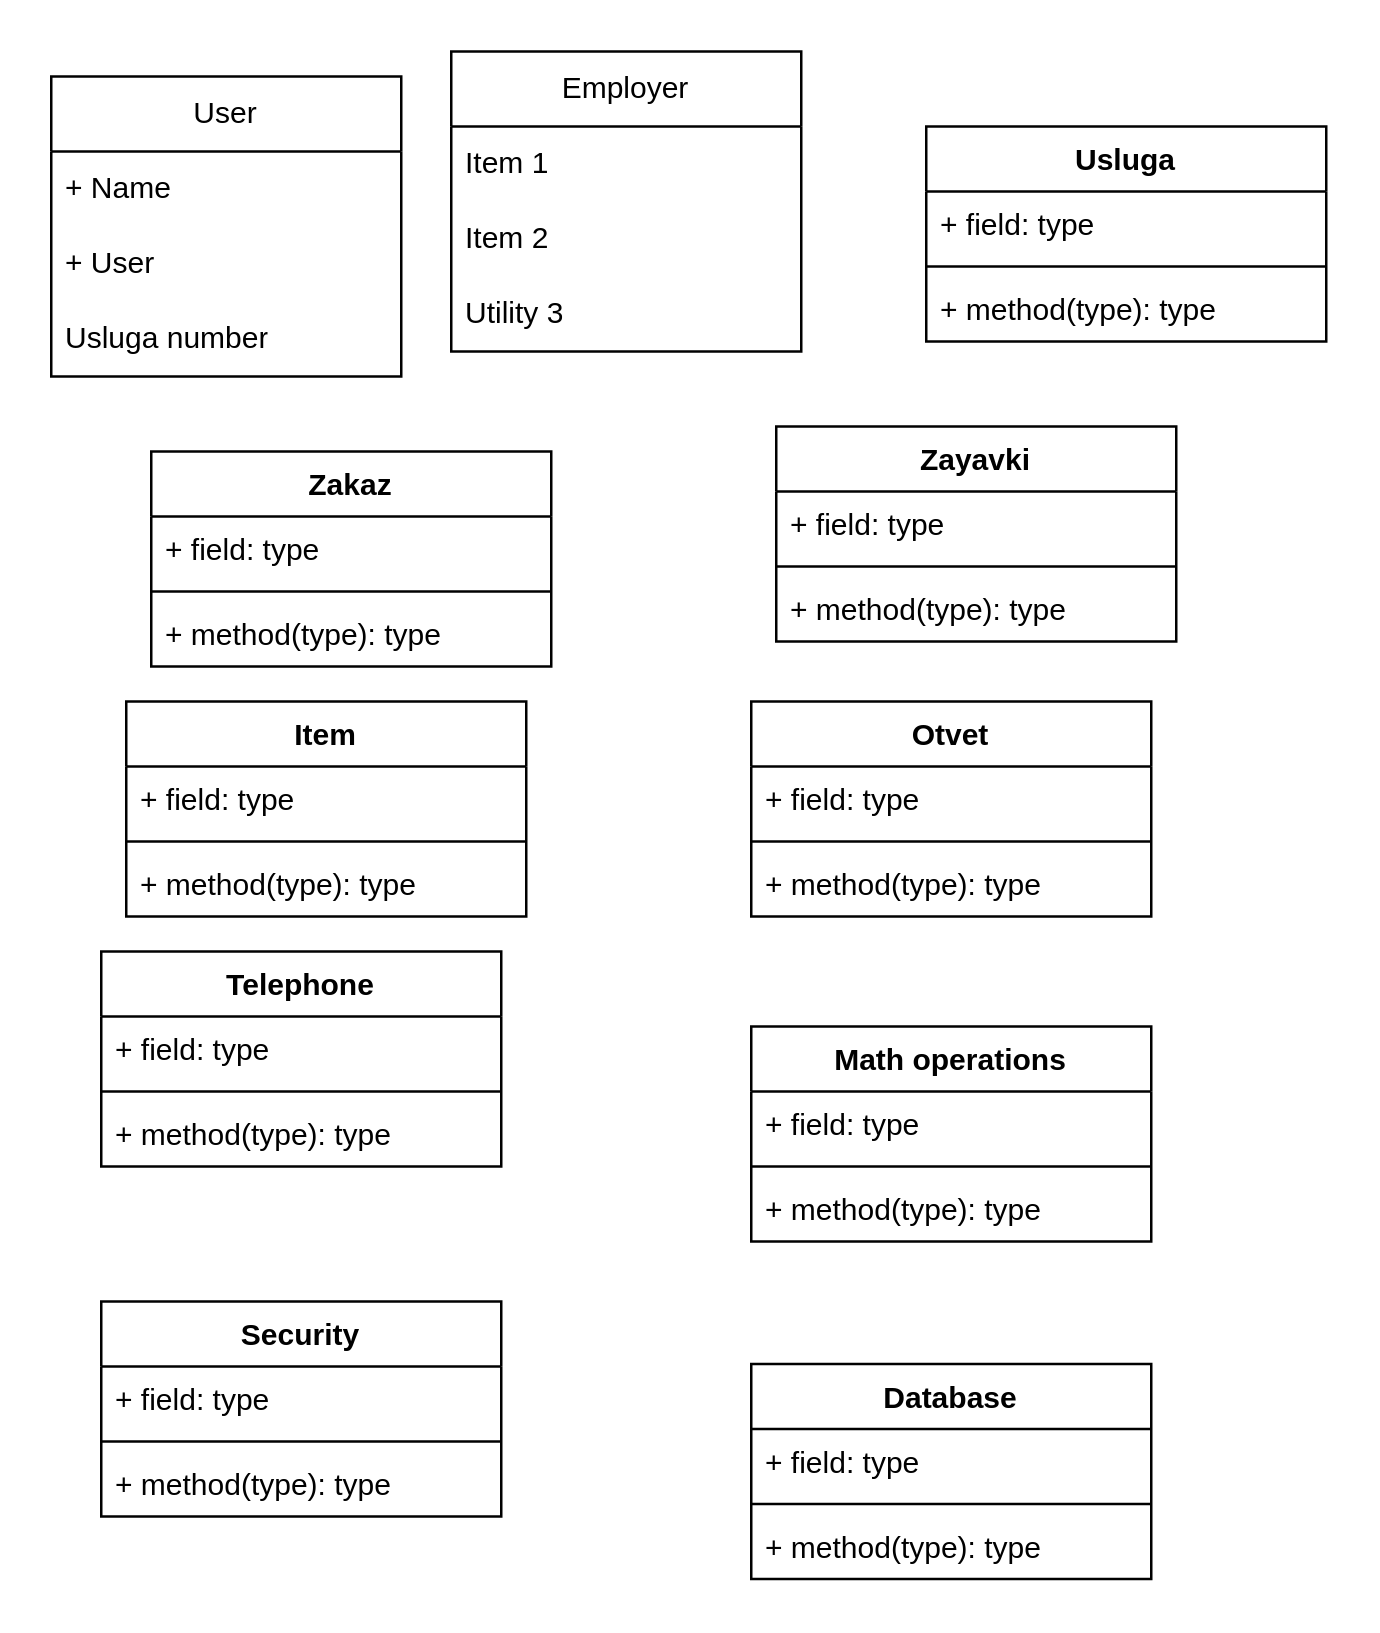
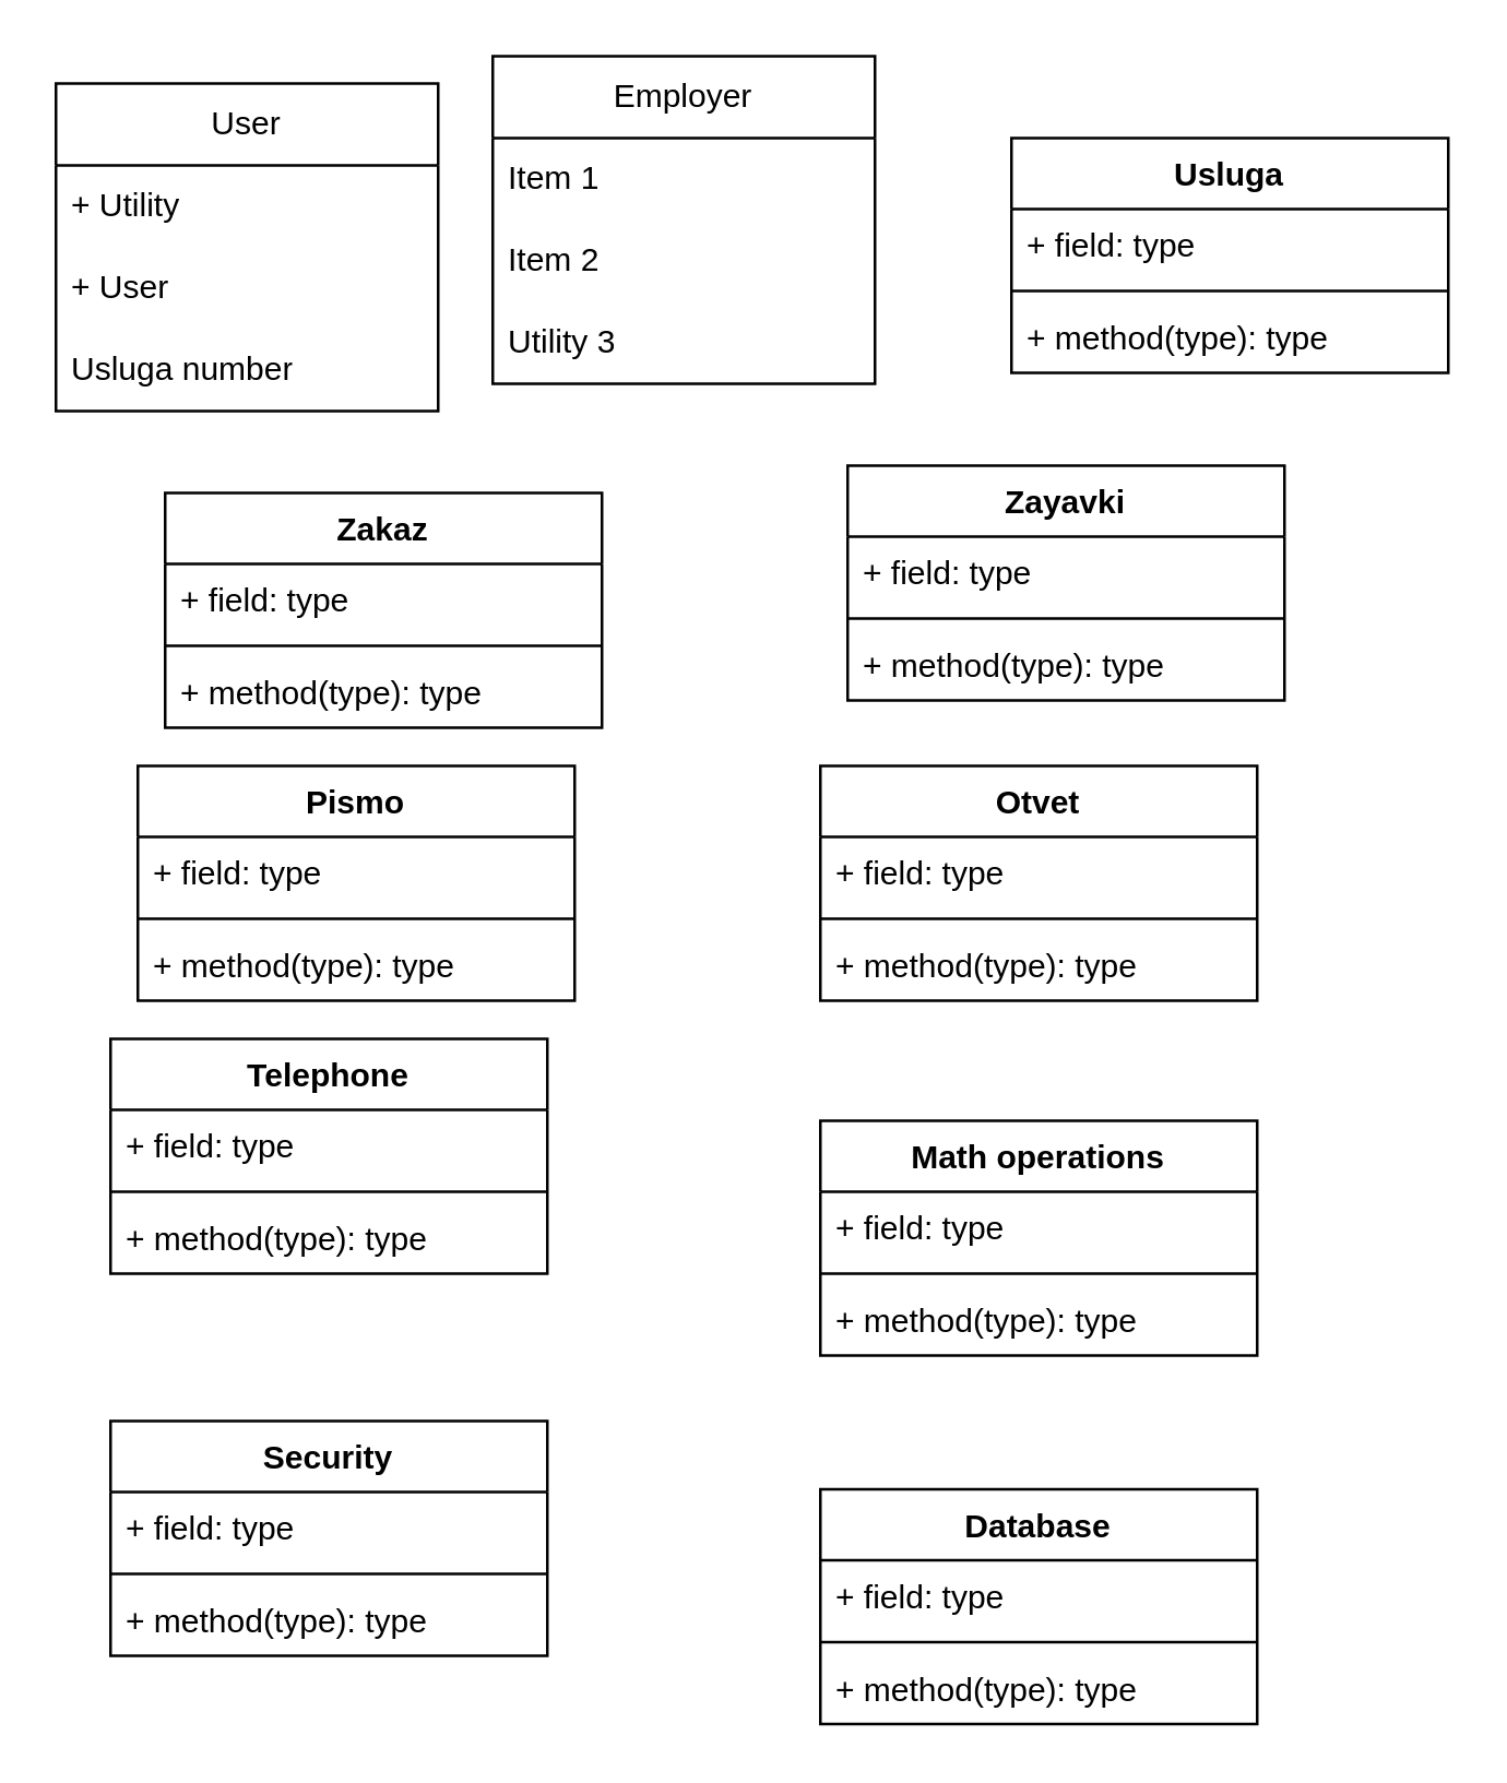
  <mxCell id="0" />
  <mxCell id="1" parent="0" />
  <mxCell id="2" value="Employer" style="swimlane;fontStyle=0;childLayout=stackLayout;horizontal=1;startSize=30;horizontalStack=0;resizeParent=1;resizeParentMax=0;resizeLast=0;collapsible=1;marginBottom=0;whiteSpace=wrap;html=1;" parent="1" vertex="1"><mxGeometry x="180" y="20" width="140" height="120" as="geometry"><mxRectangle x="200" y="90" width="100" height="30" as="alternateBounds" /></mxGeometry></mxCell>
  <mxCell id="3" value="Item 1" style="text;strokeColor=none;fillColor=none;align=left;verticalAlign=middle;spacingLeft=4;spacingRight=4;overflow=hidden;points=[[0,0.5],[1,0.5]];portConstraint=eastwest;rotatable=0;whiteSpace=wrap;html=1;" parent="2" vertex="1"><mxGeometry y="30" width="140" height="30" as="geometry" /></mxCell>
  <mxCell id="4" value="Item 2" style="text;strokeColor=none;fillColor=none;align=left;verticalAlign=middle;spacingLeft=4;spacingRight=4;overflow=hidden;points=[[0,0.5],[1,0.5]];portConstraint=eastwest;rotatable=0;whiteSpace=wrap;html=1;" parent="2" vertex="1"><mxGeometry y="60" width="140" height="30" as="geometry" /></mxCell>
  <mxCell id="5" value="Utility 3" style="text;strokeColor=none;fillColor=none;align=left;verticalAlign=middle;spacingLeft=4;spacingRight=4;overflow=hidden;points=[[0,0.5],[1,0.5]];portConstraint=eastwest;rotatable=0;whiteSpace=wrap;html=1;" parent="2" vertex="1"><mxGeometry y="90" width="140" height="30" as="geometry" /></mxCell>
  <mxCell id="6" value="User" style="swimlane;fontStyle=0;childLayout=stackLayout;horizontal=1;startSize=30;horizontalStack=0;resizeParent=1;resizeParentMax=0;resizeLast=0;collapsible=1;marginBottom=0;whiteSpace=wrap;html=1;" parent="1" vertex="1"><mxGeometry x="20" y="30" width="140" height="120" as="geometry"><mxRectangle x="70" y="150" width="120" height="30" as="alternateBounds" /></mxGeometry></mxCell>
- <mxCell id="7" value="+ Name" style="text;strokeColor=none;fillColor=none;align=left;verticalAlign=middle;spacingLeft=4;spacingRight=4;overflow=hidden;points=[[0,0.5],[1,0.5]];portConstraint=eastwest;rotatable=0;whiteSpace=wrap;html=1;" parent="6" vertex="1"><mxGeometry y="30" width="140" height="30" as="geometry" /></mxCell>
+ <mxCell id="7" value="+ Utility" style="text;strokeColor=none;fillColor=none;align=left;verticalAlign=middle;spacingLeft=4;spacingRight=4;overflow=hidden;points=[[0,0.5],[1,0.5]];portConstraint=eastwest;rotatable=0;whiteSpace=wrap;html=1;" parent="6" vertex="1"><mxGeometry y="30" width="140" height="30" as="geometry" /></mxCell>
  <mxCell id="8" value="+ User" style="text;strokeColor=none;fillColor=none;align=left;verticalAlign=middle;spacingLeft=4;spacingRight=4;overflow=hidden;points=[[0,0.5],[1,0.5]];portConstraint=eastwest;rotatable=0;whiteSpace=wrap;html=1;" parent="6" vertex="1"><mxGeometry y="60" width="140" height="30" as="geometry" /></mxCell>
  <mxCell id="9" value="Usluga number" style="text;strokeColor=none;fillColor=none;align=left;verticalAlign=middle;spacingLeft=4;spacingRight=4;overflow=hidden;points=[[0,0.5],[1,0.5]];portConstraint=eastwest;rotatable=0;whiteSpace=wrap;html=1;" parent="6" vertex="1"><mxGeometry y="90" width="140" height="30" as="geometry" /></mxCell>
  <mxCell id="10" value="Usluga" style="swimlane;fontStyle=1;align=center;verticalAlign=top;childLayout=stackLayout;horizontal=1;startSize=26;horizontalStack=0;resizeParent=1;resizeParentMax=0;resizeLast=0;collapsible=1;marginBottom=0;whiteSpace=wrap;html=1;" parent="1" vertex="1"><mxGeometry x="370" y="50" width="160" height="86" as="geometry"><mxRectangle x="350" y="140" width="80" height="30" as="alternateBounds" /></mxGeometry></mxCell>
  <mxCell id="11" value="+ field: type" style="text;strokeColor=none;fillColor=none;align=left;verticalAlign=top;spacingLeft=4;spacingRight=4;overflow=hidden;rotatable=0;points=[[0,0.5],[1,0.5]];portConstraint=eastwest;whiteSpace=wrap;html=1;" parent="10" vertex="1"><mxGeometry y="26" width="160" height="26" as="geometry" /></mxCell>
  <mxCell id="12" value="" style="line;strokeWidth=1;fillColor=none;align=left;verticalAlign=middle;spacingTop=-1;spacingLeft=3;spacingRight=3;rotatable=0;labelPosition=right;points=[];portConstraint=eastwest;strokeColor=inherit;" parent="10" vertex="1"><mxGeometry y="52" width="160" height="8" as="geometry" /></mxCell>
  <mxCell id="13" value="+ method(type): type" style="text;strokeColor=none;fillColor=none;align=left;verticalAlign=top;spacingLeft=4;spacingRight=4;overflow=hidden;rotatable=0;points=[[0,0.5],[1,0.5]];portConstraint=eastwest;whiteSpace=wrap;html=1;" parent="10" vertex="1"><mxGeometry y="60" width="160" height="26" as="geometry" /></mxCell>
  <mxCell id="14" value="Zayavki" style="swimlane;fontStyle=1;align=center;verticalAlign=top;childLayout=stackLayout;horizontal=1;startSize=26;horizontalStack=0;resizeParent=1;resizeParentMax=0;resizeLast=0;collapsible=1;marginBottom=0;whiteSpace=wrap;html=1;" parent="1" vertex="1"><mxGeometry x="310" y="170" width="160" height="86" as="geometry"><mxRectangle x="310" y="230" width="80" height="30" as="alternateBounds" /></mxGeometry></mxCell>
  <mxCell id="15" value="+ field: type" style="text;strokeColor=none;fillColor=none;align=left;verticalAlign=top;spacingLeft=4;spacingRight=4;overflow=hidden;rotatable=0;points=[[0,0.5],[1,0.5]];portConstraint=eastwest;whiteSpace=wrap;html=1;" parent="14" vertex="1"><mxGeometry y="26" width="160" height="26" as="geometry" /></mxCell>
  <mxCell id="16" value="" style="line;strokeWidth=1;fillColor=none;align=left;verticalAlign=middle;spacingTop=-1;spacingLeft=3;spacingRight=3;rotatable=0;labelPosition=right;points=[];portConstraint=eastwest;strokeColor=inherit;" parent="14" vertex="1"><mxGeometry y="52" width="160" height="8" as="geometry" /></mxCell>
  <mxCell id="17" value="+ method(type): type" style="text;strokeColor=none;fillColor=none;align=left;verticalAlign=top;spacingLeft=4;spacingRight=4;overflow=hidden;rotatable=0;points=[[0,0.5],[1,0.5]];portConstraint=eastwest;whiteSpace=wrap;html=1;" parent="14" vertex="1"><mxGeometry y="60" width="160" height="26" as="geometry" /></mxCell>
  <mxCell id="18" value="Zakaz" style="swimlane;fontStyle=1;align=center;verticalAlign=top;childLayout=stackLayout;horizontal=1;startSize=26;horizontalStack=0;resizeParent=1;resizeParentMax=0;resizeLast=0;collapsible=1;marginBottom=0;whiteSpace=wrap;html=1;" parent="1" vertex="1"><mxGeometry x="60" y="180" width="160" height="86" as="geometry"><mxRectangle x="140" y="230" width="70" height="30" as="alternateBounds" /></mxGeometry></mxCell>
  <mxCell id="19" value="+ field: type" style="text;strokeColor=none;fillColor=none;align=left;verticalAlign=top;spacingLeft=4;spacingRight=4;overflow=hidden;rotatable=0;points=[[0,0.5],[1,0.5]];portConstraint=eastwest;whiteSpace=wrap;html=1;" parent="18" vertex="1"><mxGeometry y="26" width="160" height="26" as="geometry" /></mxCell>
  <mxCell id="20" value="" style="line;strokeWidth=1;fillColor=none;align=left;verticalAlign=middle;spacingTop=-1;spacingLeft=3;spacingRight=3;rotatable=0;labelPosition=right;points=[];portConstraint=eastwest;strokeColor=inherit;" parent="18" vertex="1"><mxGeometry y="52" width="160" height="8" as="geometry" /></mxCell>
  <mxCell id="21" value="+ method(type): type" style="text;strokeColor=none;fillColor=none;align=left;verticalAlign=top;spacingLeft=4;spacingRight=4;overflow=hidden;rotatable=0;points=[[0,0.5],[1,0.5]];portConstraint=eastwest;whiteSpace=wrap;html=1;" parent="18" vertex="1"><mxGeometry y="60" width="160" height="26" as="geometry" /></mxCell>
- <mxCell id="22" value="Item" style="swimlane;fontStyle=1;align=center;verticalAlign=top;childLayout=stackLayout;horizontal=1;startSize=26;horizontalStack=0;resizeParent=1;resizeParentMax=0;resizeLast=0;collapsible=1;marginBottom=0;whiteSpace=wrap;html=1;" parent="1" vertex="1"><mxGeometry x="50" y="280" width="160" height="86" as="geometry"><mxRectangle x="130" y="330" width="70" height="30" as="alternateBounds" /></mxGeometry></mxCell>
+ <mxCell id="22" value="Pismo" style="swimlane;fontStyle=1;align=center;verticalAlign=top;childLayout=stackLayout;horizontal=1;startSize=26;horizontalStack=0;resizeParent=1;resizeParentMax=0;resizeLast=0;collapsible=1;marginBottom=0;whiteSpace=wrap;html=1;" parent="1" vertex="1"><mxGeometry x="50" y="280" width="160" height="86" as="geometry"><mxRectangle x="130" y="330" width="70" height="30" as="alternateBounds" /></mxGeometry></mxCell>
  <mxCell id="23" value="+ field: type" style="text;strokeColor=none;fillColor=none;align=left;verticalAlign=top;spacingLeft=4;spacingRight=4;overflow=hidden;rotatable=0;points=[[0,0.5],[1,0.5]];portConstraint=eastwest;whiteSpace=wrap;html=1;" parent="22" vertex="1"><mxGeometry y="26" width="160" height="26" as="geometry" /></mxCell>
  <mxCell id="24" value="" style="line;strokeWidth=1;fillColor=none;align=left;verticalAlign=middle;spacingTop=-1;spacingLeft=3;spacingRight=3;rotatable=0;labelPosition=right;points=[];portConstraint=eastwest;strokeColor=inherit;" parent="22" vertex="1"><mxGeometry y="52" width="160" height="8" as="geometry" /></mxCell>
  <mxCell id="25" value="+ method(type): type" style="text;strokeColor=none;fillColor=none;align=left;verticalAlign=top;spacingLeft=4;spacingRight=4;overflow=hidden;rotatable=0;points=[[0,0.5],[1,0.5]];portConstraint=eastwest;whiteSpace=wrap;html=1;" parent="22" vertex="1"><mxGeometry y="60" width="160" height="26" as="geometry" /></mxCell>
  <mxCell id="26" value="Otvet" style="swimlane;fontStyle=1;align=center;verticalAlign=top;childLayout=stackLayout;horizontal=1;startSize=26;horizontalStack=0;resizeParent=1;resizeParentMax=0;resizeLast=0;collapsible=1;marginBottom=0;whiteSpace=wrap;html=1;" parent="1" vertex="1"><mxGeometry x="300" y="280" width="160" height="86" as="geometry"><mxRectangle x="260" y="320" width="70" height="30" as="alternateBounds" /></mxGeometry></mxCell>
  <mxCell id="27" value="+ field: type" style="text;strokeColor=none;fillColor=none;align=left;verticalAlign=top;spacingLeft=4;spacingRight=4;overflow=hidden;rotatable=0;points=[[0,0.5],[1,0.5]];portConstraint=eastwest;whiteSpace=wrap;html=1;" parent="26" vertex="1"><mxGeometry y="26" width="160" height="26" as="geometry" /></mxCell>
  <mxCell id="28" value="" style="line;strokeWidth=1;fillColor=none;align=left;verticalAlign=middle;spacingTop=-1;spacingLeft=3;spacingRight=3;rotatable=0;labelPosition=right;points=[];portConstraint=eastwest;strokeColor=inherit;" parent="26" vertex="1"><mxGeometry y="52" width="160" height="8" as="geometry" /></mxCell>
  <mxCell id="29" value="+ method(type): type" style="text;strokeColor=none;fillColor=none;align=left;verticalAlign=top;spacingLeft=4;spacingRight=4;overflow=hidden;rotatable=0;points=[[0,0.5],[1,0.5]];portConstraint=eastwest;whiteSpace=wrap;html=1;" parent="26" vertex="1"><mxGeometry y="60" width="160" height="26" as="geometry" /></mxCell>
  <mxCell id="30" value="Telephone" style="swimlane;fontStyle=1;align=center;verticalAlign=top;childLayout=stackLayout;horizontal=1;startSize=26;horizontalStack=0;resizeParent=1;resizeParentMax=0;resizeLast=0;collapsible=1;marginBottom=0;whiteSpace=wrap;html=1;" parent="1" vertex="1"><mxGeometry x="40" y="380" width="160" height="86" as="geometry"><mxRectangle x="160" y="420" width="70" height="30" as="alternateBounds" /></mxGeometry></mxCell>
  <mxCell id="31" value="+ field: type" style="text;strokeColor=none;fillColor=none;align=left;verticalAlign=top;spacingLeft=4;spacingRight=4;overflow=hidden;rotatable=0;points=[[0,0.5],[1,0.5]];portConstraint=eastwest;whiteSpace=wrap;html=1;" parent="30" vertex="1"><mxGeometry y="26" width="160" height="26" as="geometry" /></mxCell>
  <mxCell id="32" value="" style="line;strokeWidth=1;fillColor=none;align=left;verticalAlign=middle;spacingTop=-1;spacingLeft=3;spacingRight=3;rotatable=0;labelPosition=right;points=[];portConstraint=eastwest;strokeColor=inherit;" parent="30" vertex="1"><mxGeometry y="52" width="160" height="8" as="geometry" /></mxCell>
  <mxCell id="33" value="+ method(type): type" style="text;strokeColor=none;fillColor=none;align=left;verticalAlign=top;spacingLeft=4;spacingRight=4;overflow=hidden;rotatable=0;points=[[0,0.5],[1,0.5]];portConstraint=eastwest;whiteSpace=wrap;html=1;" parent="30" vertex="1"><mxGeometry y="60" width="160" height="26" as="geometry" /></mxCell>
  <mxCell id="34" value="Math operations" style="swimlane;fontStyle=1;align=center;verticalAlign=top;childLayout=stackLayout;horizontal=1;startSize=26;horizontalStack=0;resizeParent=1;resizeParentMax=0;resizeLast=0;collapsible=1;marginBottom=0;whiteSpace=wrap;html=1;" parent="1" vertex="1"><mxGeometry x="300" y="410" width="160" height="86" as="geometry"><mxRectangle x="360" y="420" width="130" height="30" as="alternateBounds" /></mxGeometry></mxCell>
  <mxCell id="35" value="+ field: type" style="text;strokeColor=none;fillColor=none;align=left;verticalAlign=top;spacingLeft=4;spacingRight=4;overflow=hidden;rotatable=0;points=[[0,0.5],[1,0.5]];portConstraint=eastwest;whiteSpace=wrap;html=1;" parent="34" vertex="1"><mxGeometry y="26" width="160" height="26" as="geometry" /></mxCell>
  <mxCell id="36" value="" style="line;strokeWidth=1;fillColor=none;align=left;verticalAlign=middle;spacingTop=-1;spacingLeft=3;spacingRight=3;rotatable=0;labelPosition=right;points=[];portConstraint=eastwest;strokeColor=inherit;" parent="34" vertex="1"><mxGeometry y="52" width="160" height="8" as="geometry" /></mxCell>
  <mxCell id="37" value="+ method(type): type" style="text;strokeColor=none;fillColor=none;align=left;verticalAlign=top;spacingLeft=4;spacingRight=4;overflow=hidden;rotatable=0;points=[[0,0.5],[1,0.5]];portConstraint=eastwest;whiteSpace=wrap;html=1;" parent="34" vertex="1"><mxGeometry y="60" width="160" height="26" as="geometry" /></mxCell>
  <mxCell id="38" value="Security" style="swimlane;fontStyle=1;align=center;verticalAlign=top;childLayout=stackLayout;horizontal=1;startSize=26;horizontalStack=0;resizeParent=1;resizeParentMax=0;resizeLast=0;collapsible=1;marginBottom=0;whiteSpace=wrap;html=1;" parent="1" vertex="1"><mxGeometry x="40" y="520" width="160" height="86" as="geometry"><mxRectangle x="70" y="620" width="80" height="30" as="alternateBounds" /></mxGeometry></mxCell>
  <mxCell id="39" value="+ field: type" style="text;strokeColor=none;fillColor=none;align=left;verticalAlign=top;spacingLeft=4;spacingRight=4;overflow=hidden;rotatable=0;points=[[0,0.5],[1,0.5]];portConstraint=eastwest;whiteSpace=wrap;html=1;" parent="38" vertex="1"><mxGeometry y="26" width="160" height="26" as="geometry" /></mxCell>
  <mxCell id="40" value="" style="line;strokeWidth=1;fillColor=none;align=left;verticalAlign=middle;spacingTop=-1;spacingLeft=3;spacingRight=3;rotatable=0;labelPosition=right;points=[];portConstraint=eastwest;strokeColor=inherit;" parent="38" vertex="1"><mxGeometry y="52" width="160" height="8" as="geometry" /></mxCell>
  <mxCell id="41" value="+ method(type): type" style="text;strokeColor=none;fillColor=none;align=left;verticalAlign=top;spacingLeft=4;spacingRight=4;overflow=hidden;rotatable=0;points=[[0,0.5],[1,0.5]];portConstraint=eastwest;whiteSpace=wrap;html=1;" parent="38" vertex="1"><mxGeometry y="60" width="160" height="26" as="geometry" /></mxCell>
  <mxCell id="42" value="Database" style="swimlane;fontStyle=1;align=center;verticalAlign=top;childLayout=stackLayout;horizontal=1;startSize=26;horizontalStack=0;resizeParent=1;resizeParentMax=0;resizeLast=0;collapsible=1;marginBottom=0;whiteSpace=wrap;html=1;" parent="1" vertex="1"><mxGeometry x="300" y="545" width="160" height="86" as="geometry"><mxRectangle x="370" y="600" width="90" height="30" as="alternateBounds" /></mxGeometry></mxCell>
  <mxCell id="43" value="+ field: type" style="text;strokeColor=none;fillColor=none;align=left;verticalAlign=top;spacingLeft=4;spacingRight=4;overflow=hidden;rotatable=0;points=[[0,0.5],[1,0.5]];portConstraint=eastwest;whiteSpace=wrap;html=1;" parent="42" vertex="1"><mxGeometry y="26" width="160" height="26" as="geometry" /></mxCell>
  <mxCell id="44" value="" style="line;strokeWidth=1;fillColor=none;align=left;verticalAlign=middle;spacingTop=-1;spacingLeft=3;spacingRight=3;rotatable=0;labelPosition=right;points=[];portConstraint=eastwest;strokeColor=inherit;" parent="42" vertex="1"><mxGeometry y="52" width="160" height="8" as="geometry" /></mxCell>
  <mxCell id="45" value="+ method(type): type" style="text;strokeColor=none;fillColor=none;align=left;verticalAlign=top;spacingLeft=4;spacingRight=4;overflow=hidden;rotatable=0;points=[[0,0.5],[1,0.5]];portConstraint=eastwest;whiteSpace=wrap;html=1;" parent="42" vertex="1"><mxGeometry y="60" width="160" height="26" as="geometry" /></mxCell>
